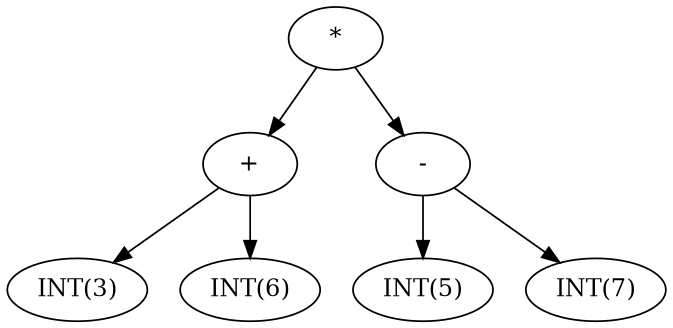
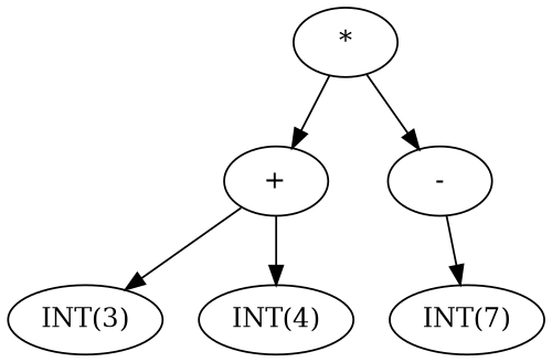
  digraph {
    n1 [label="*"]
    n2 [label="+"]
    n3 [label="-"]
    n4 [label="INT(3)"]
-   n5 [label="INT(6)"]
-   n6 [label="INT(5)"]
+   n5 [label="INT(4)"]
    n7 [label="INT(7)"]
    n1 -> n2
    n1 -> n3
    n2 -> n4
    n2 -> n5
-   n3 -> n6
    n3 -> n7
  }
